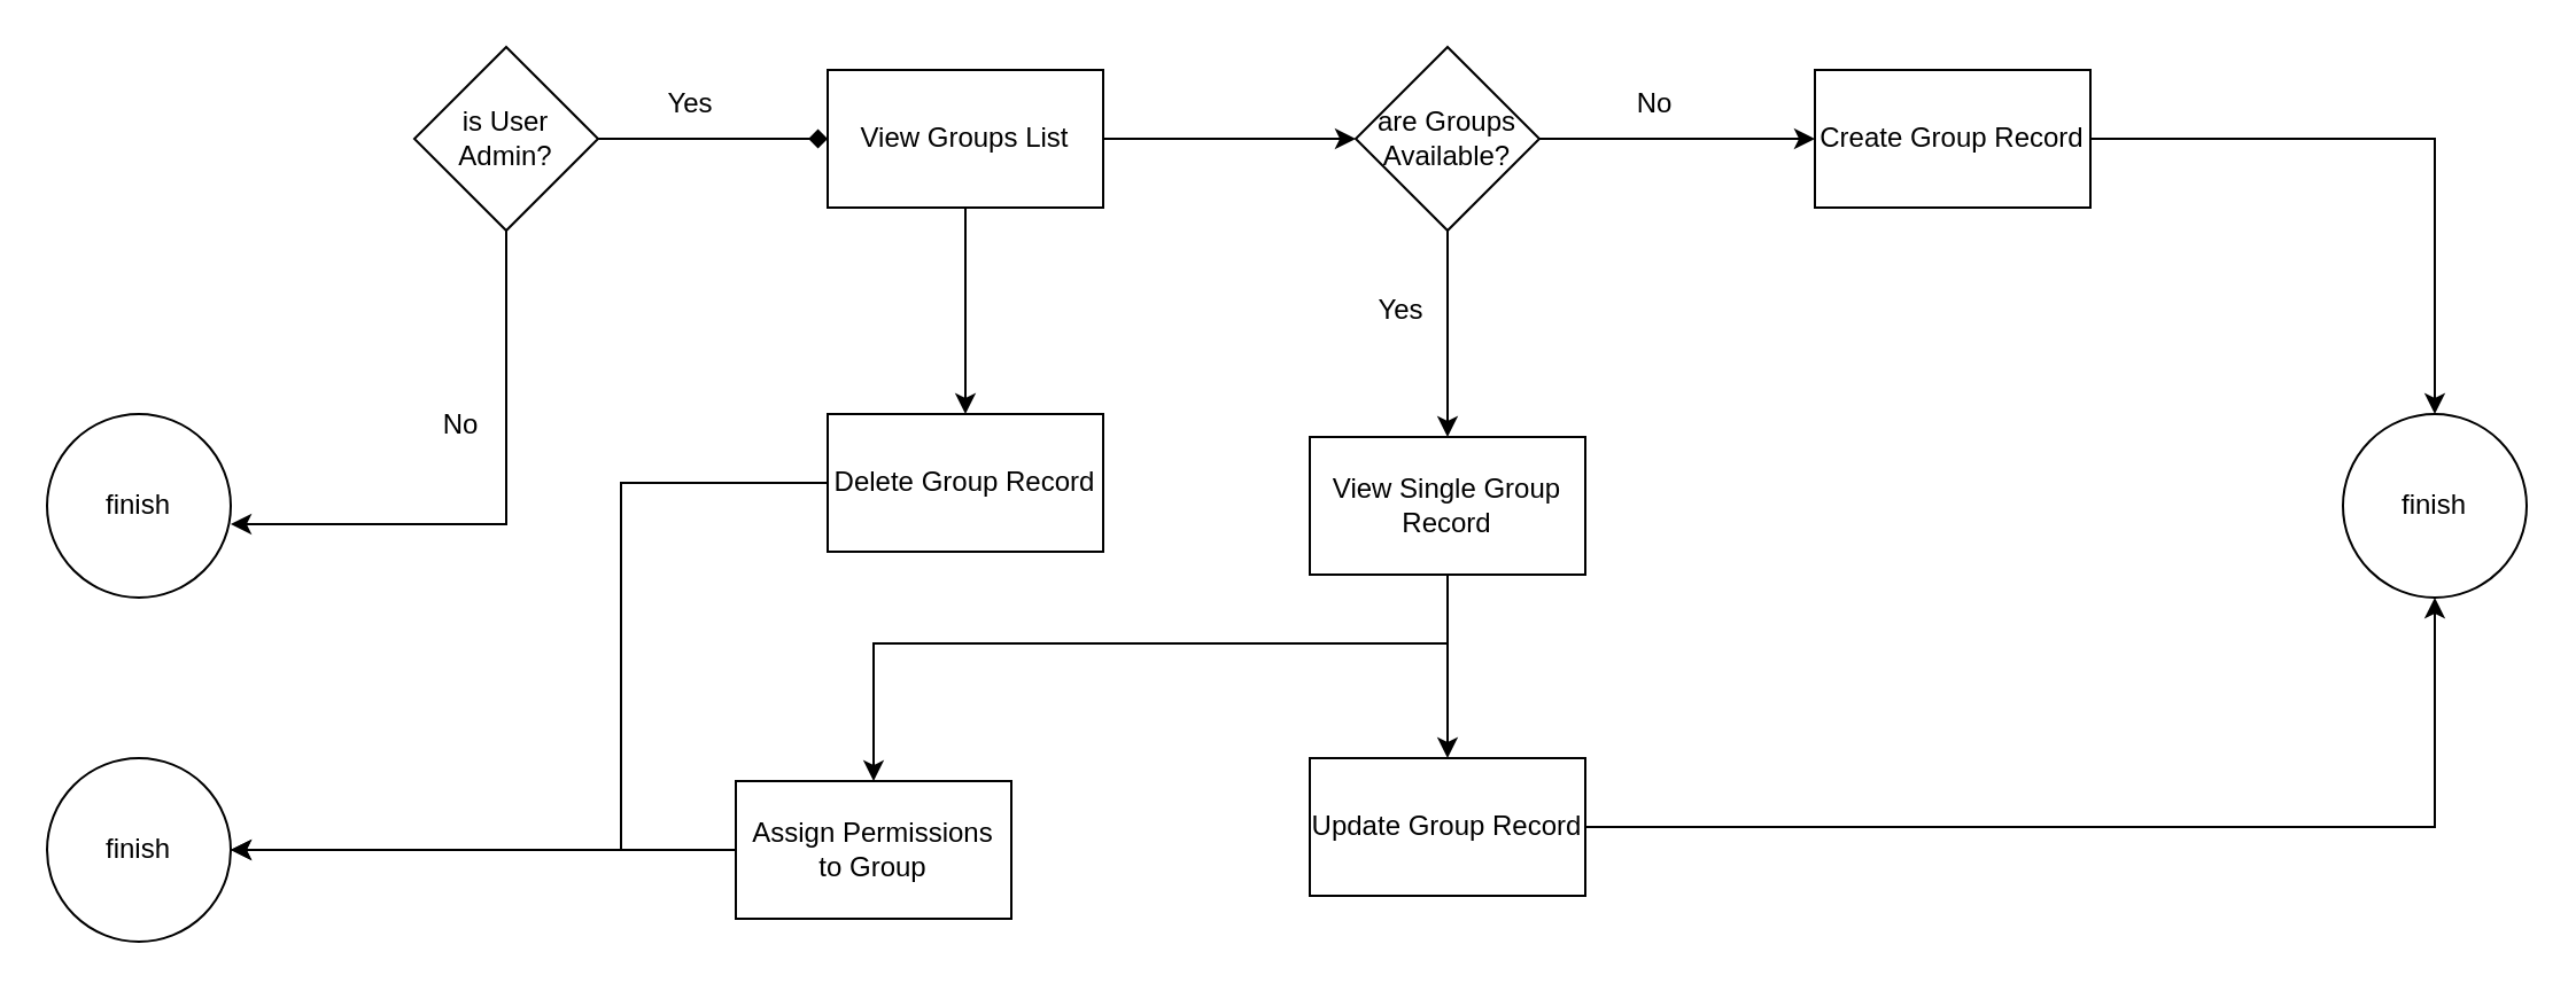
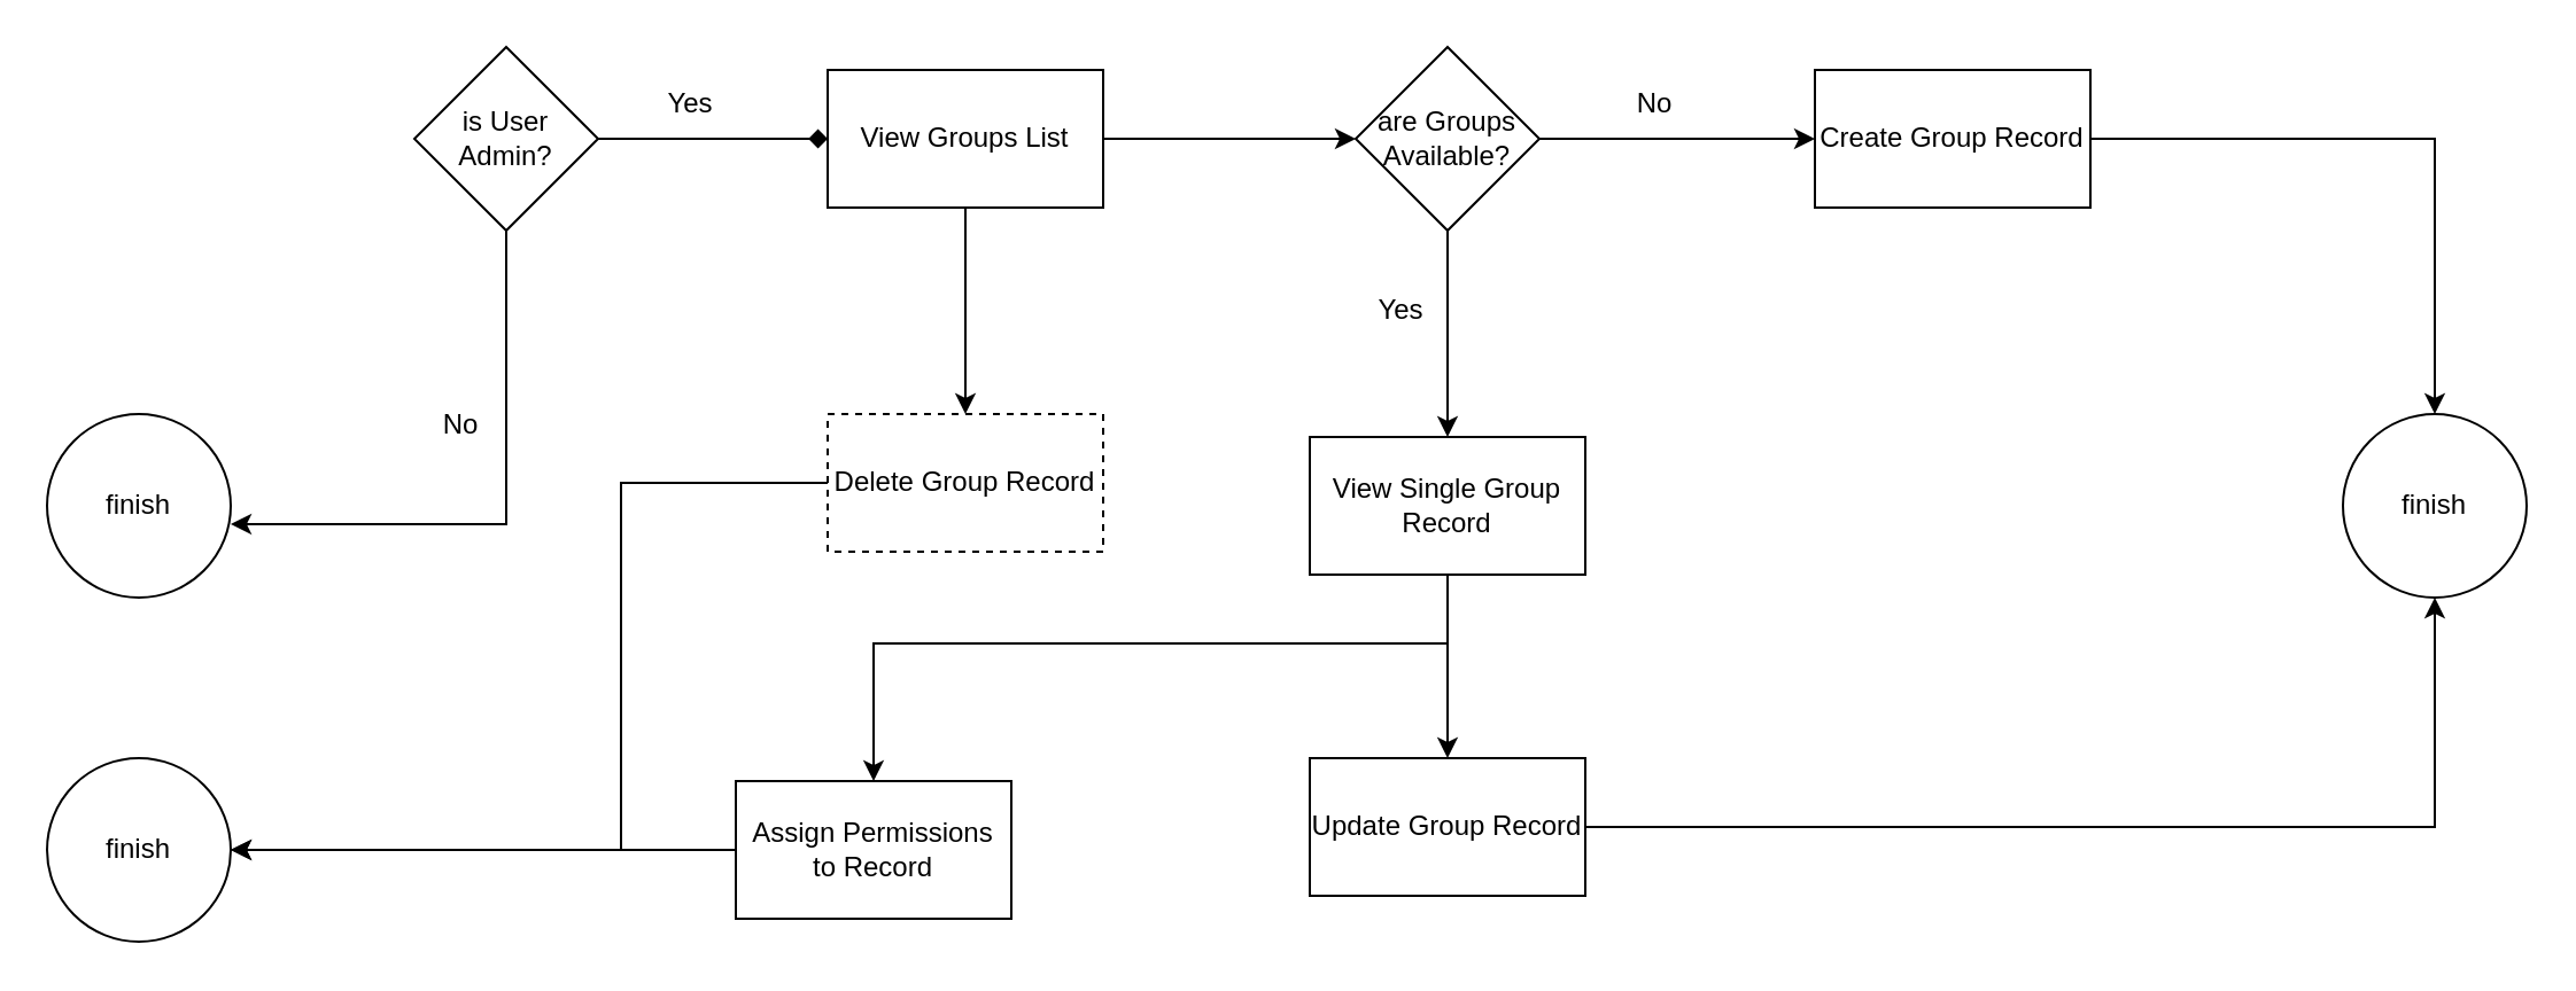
  <mxCell id="0" />
  <mxCell id="1" parent="0" />
  <mxCell id="2" style="edgeStyle=orthogonalEdgeStyle;rounded=0;orthogonalLoop=1;jettySize=auto;html=1;entryX=1;entryY=0.6;entryDx=0;entryDy=0;entryPerimeter=0;" edge="1" parent="1" source="4" target="5"><mxGeometry relative="1" as="geometry"><Array as="points"><mxPoint x="220" y="228" /></Array></mxGeometry></mxCell>
  <mxCell id="3" value="" style="edgeStyle=orthogonalEdgeStyle;rounded=0;orthogonalLoop=1;jettySize=auto;html=1;endArrow=diamond;" edge="1" parent="1" source="4" target="9"><mxGeometry relative="1" as="geometry" /></mxCell>
  <mxCell id="4" value="is User Admin?" style="rhombus;whiteSpace=wrap;html=1;" vertex="1" parent="1"><mxGeometry x="180" y="20" width="80" height="80" as="geometry" /></mxCell>
  <mxCell id="5" value="finish" style="ellipse;whiteSpace=wrap;html=1;aspect=fixed;" vertex="1" parent="1"><mxGeometry x="20" y="180" width="80" height="80" as="geometry" /></mxCell>
  <mxCell id="6" value="No" style="text;html=1;align=center;verticalAlign=middle;resizable=0;points=[];autosize=1;strokeColor=none;fillColor=none;" vertex="1" parent="1"><mxGeometry x="180" y="170" width="40" height="30" as="geometry" /></mxCell>
  <mxCell id="7" value="" style="edgeStyle=orthogonalEdgeStyle;rounded=0;orthogonalLoop=1;jettySize=auto;html=1;" edge="1" parent="1" source="9" target="12"><mxGeometry relative="1" as="geometry" /></mxCell>
  <mxCell id="8" style="edgeStyle=orthogonalEdgeStyle;rounded=0;orthogonalLoop=1;jettySize=auto;html=1;" edge="1" parent="1" source="9" target="21"><mxGeometry relative="1" as="geometry" /></mxCell>
  <mxCell id="9" value="View Groups List" style="whiteSpace=wrap;html=1;" vertex="1" parent="1"><mxGeometry x="360" y="30" width="120" height="60" as="geometry" /></mxCell>
  <mxCell id="10" value="" style="edgeStyle=orthogonalEdgeStyle;rounded=0;orthogonalLoop=1;jettySize=auto;html=1;" edge="1" parent="1" source="12" target="14"><mxGeometry relative="1" as="geometry" /></mxCell>
  <mxCell id="11" value="" style="edgeStyle=orthogonalEdgeStyle;rounded=0;orthogonalLoop=1;jettySize=auto;html=1;" edge="1" parent="1" source="12" target="17"><mxGeometry relative="1" as="geometry"><Array as="points"><mxPoint x="620" y="200" /></Array></mxGeometry></mxCell>
  <mxCell id="12" value="are Groups Available?" style="rhombus;whiteSpace=wrap;html=1;" vertex="1" parent="1"><mxGeometry x="590" y="20" width="80" height="80" as="geometry" /></mxCell>
  <mxCell id="13" style="edgeStyle=orthogonalEdgeStyle;rounded=0;orthogonalLoop=1;jettySize=auto;html=1;entryX=0.5;entryY=0;entryDx=0;entryDy=0;" edge="1" parent="1" source="14" target="24"><mxGeometry relative="1" as="geometry" /></mxCell>
  <mxCell id="14" value="Create Group Record" style="whiteSpace=wrap;html=1;" vertex="1" parent="1"><mxGeometry x="790" y="30" width="120" height="60" as="geometry" /></mxCell>
  <mxCell id="15" value="" style="edgeStyle=orthogonalEdgeStyle;rounded=0;orthogonalLoop=1;jettySize=auto;html=1;" edge="1" parent="1" source="17" target="26"><mxGeometry relative="1" as="geometry"><Array as="points"><mxPoint x="630" y="280" /><mxPoint x="380" y="280" /></Array></mxGeometry></mxCell>
  <mxCell id="16" style="edgeStyle=orthogonalEdgeStyle;rounded=0;orthogonalLoop=1;jettySize=auto;html=1;entryX=0.5;entryY=0;entryDx=0;entryDy=0;" edge="1" parent="1" source="17" target="23"><mxGeometry relative="1" as="geometry" /></mxCell>
  <mxCell id="17" value="View Single Group Record" style="whiteSpace=wrap;html=1;" vertex="1" parent="1"><mxGeometry x="570" y="190" width="120" height="60" as="geometry" /></mxCell>
  <mxCell id="18" value="Yes" style="text;html=1;strokeColor=none;fillColor=none;align=center;verticalAlign=middle;whiteSpace=wrap;rounded=0;" vertex="1" parent="1"><mxGeometry x="580" y="120" width="60" height="30" as="geometry" /></mxCell>
  <mxCell id="19" value="No" style="text;html=1;align=center;verticalAlign=middle;resizable=0;points=[];autosize=1;strokeColor=none;fillColor=none;" vertex="1" parent="1"><mxGeometry x="700" y="30" width="40" height="30" as="geometry" /></mxCell>
  <mxCell id="20" style="edgeStyle=orthogonalEdgeStyle;rounded=0;orthogonalLoop=1;jettySize=auto;html=1;entryX=1;entryY=0.5;entryDx=0;entryDy=0;" edge="1" parent="1" source="21" target="27"><mxGeometry relative="1" as="geometry"><Array as="points"><mxPoint x="270" y="210" /><mxPoint x="270" y="370" /></Array></mxGeometry></mxCell>
- <mxCell id="21" value="Delete Group Record" style="whiteSpace=wrap;html=1;" vertex="1" parent="1"><mxGeometry x="360" y="180" width="120" height="60" as="geometry" /></mxCell>
+ <mxCell id="21" value="Delete Group Record" style="whiteSpace=wrap;html=1;dashed=1;" vertex="1" parent="1"><mxGeometry x="360" y="180" width="120" height="60" as="geometry" /></mxCell>
  <mxCell id="22" style="edgeStyle=orthogonalEdgeStyle;rounded=0;orthogonalLoop=1;jettySize=auto;html=1;entryX=0.5;entryY=1;entryDx=0;entryDy=0;" edge="1" parent="1" source="23" target="24"><mxGeometry relative="1" as="geometry" /></mxCell>
  <mxCell id="23" value="Update Group Record" style="whiteSpace=wrap;html=1;" vertex="1" parent="1"><mxGeometry x="570" y="330" width="120" height="60" as="geometry" /></mxCell>
  <mxCell id="24" value="finish" style="ellipse;whiteSpace=wrap;html=1;aspect=fixed;" vertex="1" parent="1"><mxGeometry x="1020" y="180" width="80" height="80" as="geometry" /></mxCell>
  <mxCell id="25" style="edgeStyle=orthogonalEdgeStyle;rounded=0;orthogonalLoop=1;jettySize=auto;html=1;entryX=1;entryY=0.5;entryDx=0;entryDy=0;" edge="1" parent="1" source="26" target="27"><mxGeometry relative="1" as="geometry"><Array as="points"><mxPoint x="380" y="370" /></Array></mxGeometry></mxCell>
- <mxCell id="26" value="Assign Permissions to Group" style="whiteSpace=wrap;html=1;" vertex="1" parent="1"><mxGeometry x="320" y="340" width="120" height="60" as="geometry" /></mxCell>
+ <mxCell id="26" value="Assign Permissions to Record" style="whiteSpace=wrap;html=1;" vertex="1" parent="1"><mxGeometry x="320" y="340" width="120" height="60" as="geometry" /></mxCell>
  <mxCell id="27" value="finish" style="ellipse;whiteSpace=wrap;html=1;aspect=fixed;" vertex="1" parent="1"><mxGeometry x="20" y="330" width="80" height="80" as="geometry" /></mxCell>
  <mxCell id="28" value="Yes" style="text;html=1;align=center;verticalAlign=middle;resizable=0;points=[];autosize=1;strokeColor=none;fillColor=none;" vertex="1" parent="1"><mxGeometry x="280" y="30" width="40" height="30" as="geometry" /></mxCell>
